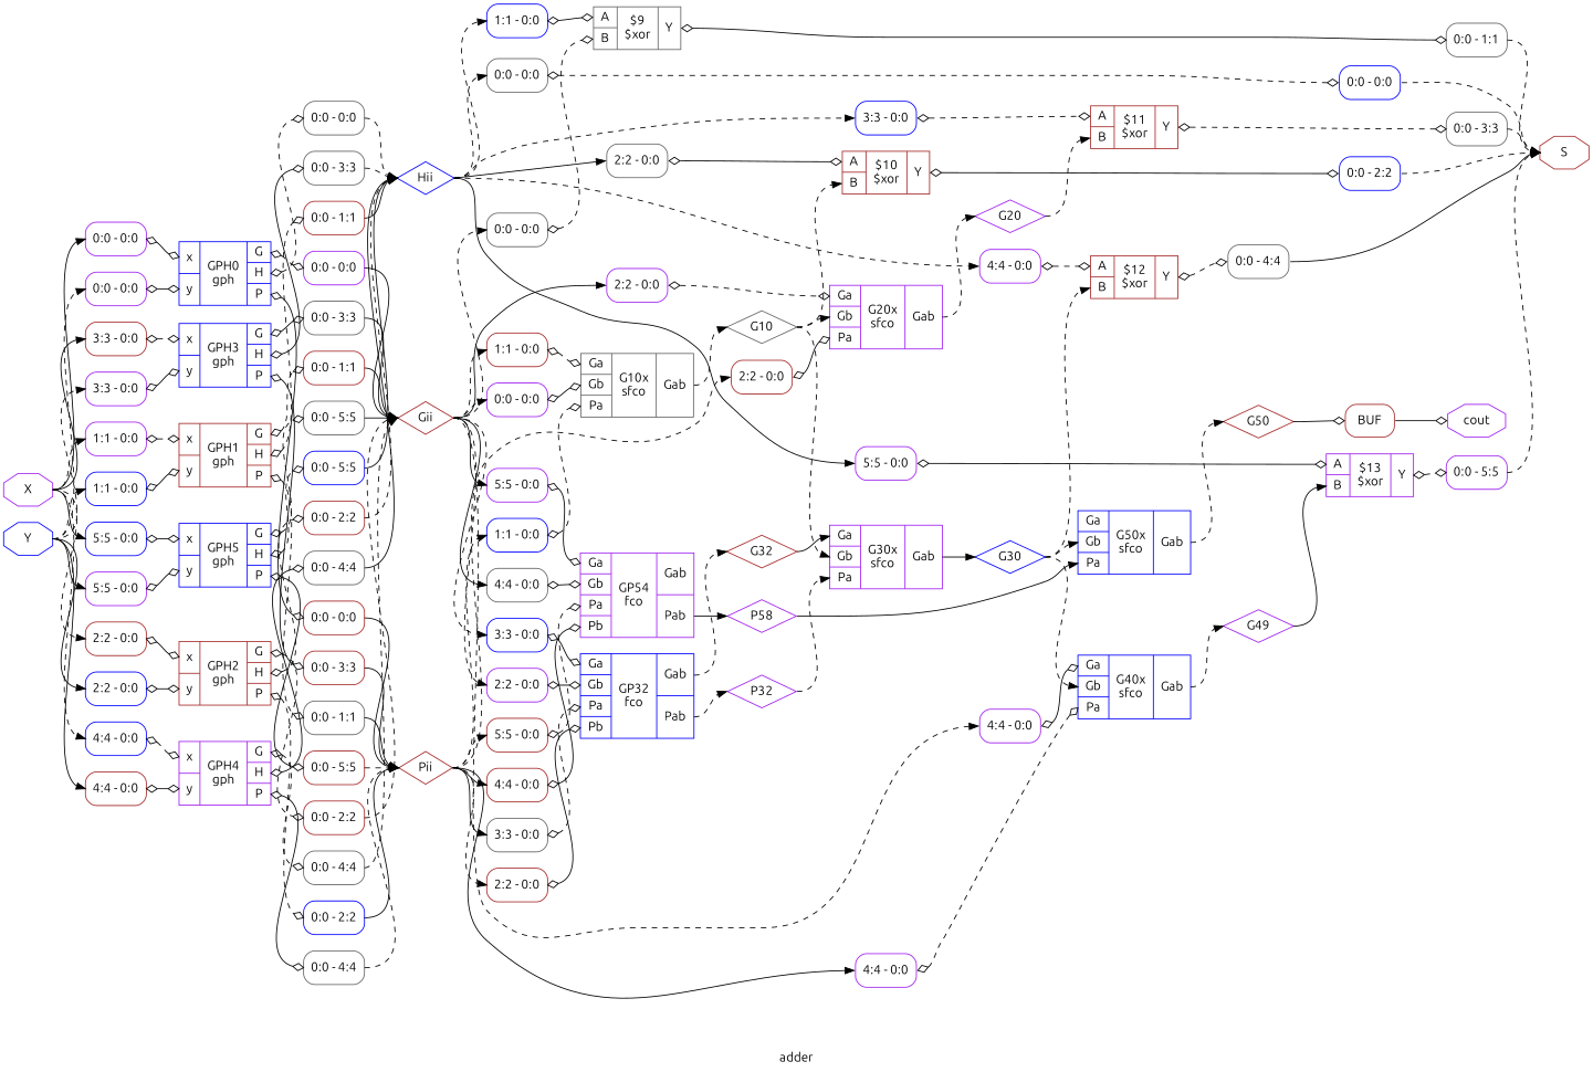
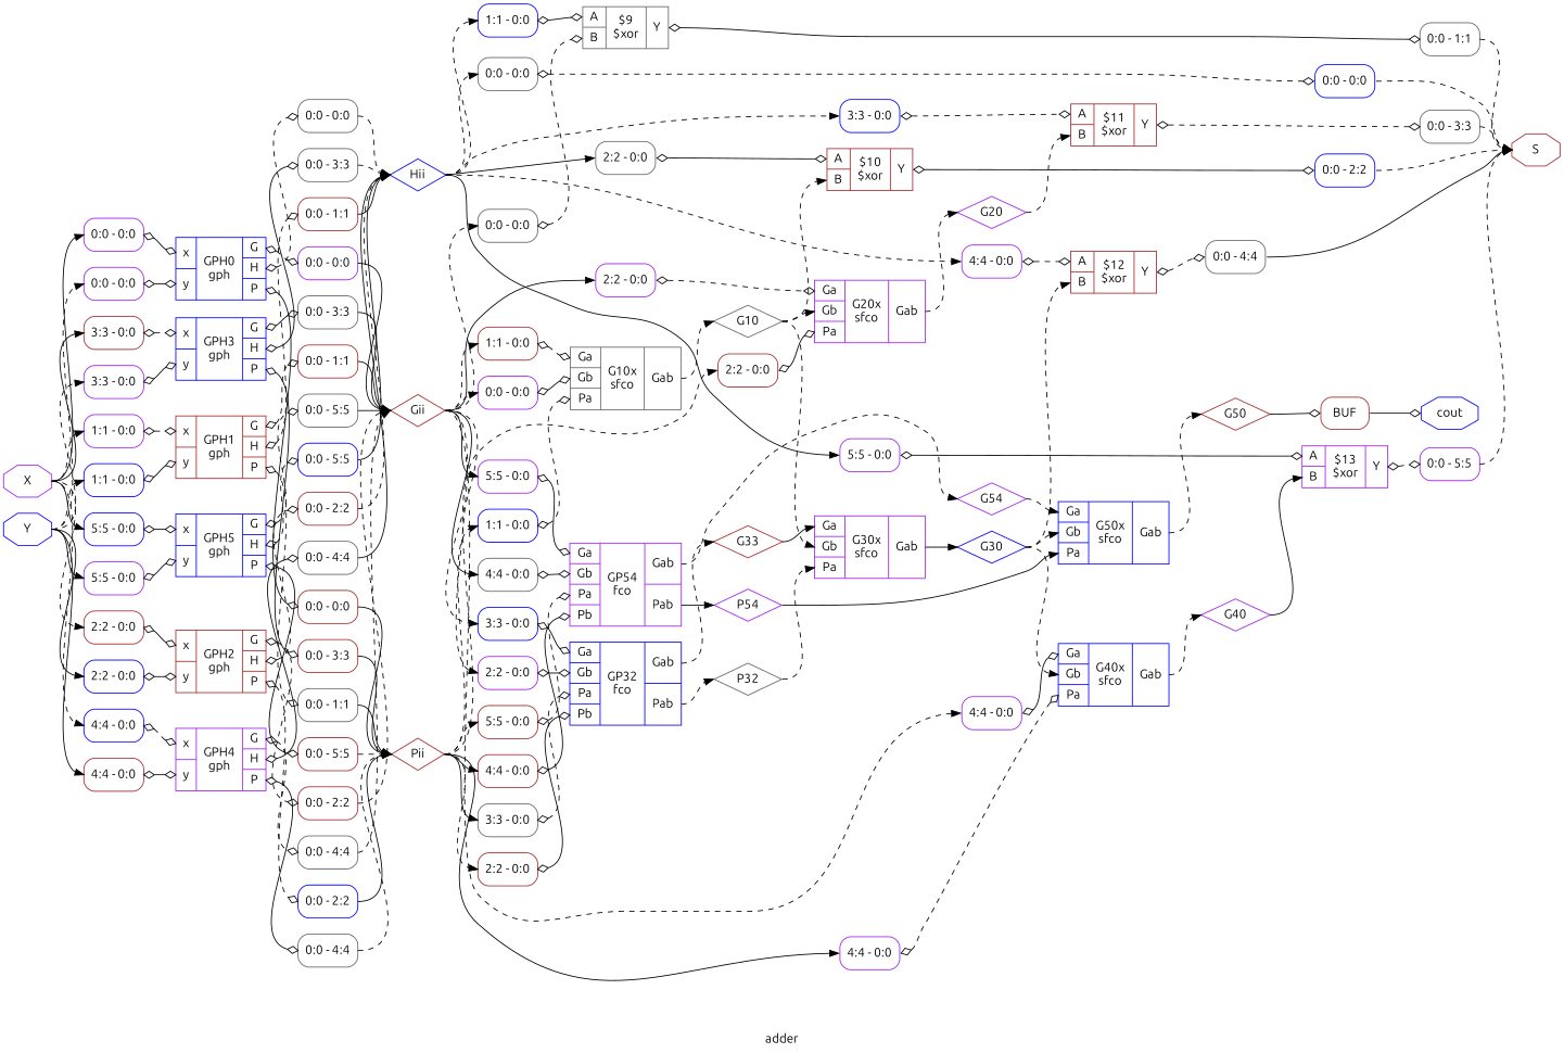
  digraph {
    fontname=Ubuntu
    label=adder
    rankdir=LR
    remincross=true
    node [color=brown fontname=Ubuntu shape=record style=rounded]
    edge [color=black fontname=Ubuntu headport=w style=dashed tailport=e]
    n1 [color=gray40 fontcolor=black label=G10 shape=diamond style=""]
    n2 [label="{{<p18> A|<p19> B}|$10\n$xor|{<p16> Y}}" style=""]
    n3 [color=purple label="{{<p25> Ga|<p26> Gb|<p27> Pa}|G20x\nsfco|{<p28> Gab}}" style=""]
    n4 [color=purple label="{{<p25> Ga|<p26> Gb|<p27> Pa}|G30x\nsfco|{<p28> Gab}}" style=""]
    n5 [color=blue label="<s0> 0:0 - 2:2 "]
    n6 [color=purple fontcolor=black label=G20 shape=diamond style=""]
    n7 [color=blue fontcolor=black label=G30 shape=diamond style=""]
    n8 [label="{{<p18> A|<p19> B}|$11\n$xor|{<p16> Y}}" style=""]
    n9 [color=gray40 label="<s0> 0:0 - 3:3 "]
    n10 [label="{{<p18> A|<p19> B}|$12\n$xor|{<p16> Y}}" style=""]
    n11 [color=blue label="{{<p25> Ga|<p26> Gb|<p27> Pa}|G40x\nsfco|{<p28> Gab}}" style=""]
    n12 [color=blue label="{{<p25> Ga|<p26> Gb|<p27> Pa}|G50x\nsfco|{<p28> Gab}}" style=""]
    n13 [color=gray40 label="<s0> 0:0 - 4:4 "]
-   n14 [color=purple fontcolor=black label=G49 shape=diamond style=""]
+   n14 [color=purple fontcolor=black label=G40 shape=diamond style=""]
    n15 [fontcolor=black label=G50 shape=diamond style=""]
-   n16 [fontcolor=black label=G32 shape=diamond style=""]
+   n16 [fontcolor=black label=G33 shape=diamond style=""]
    n17 [color=purple label="{{<p18> A|<p19> B}|$13\n$xor|{<p16> Y}}" style=""]
    n18 [color=purple label="<s0> 0:0 - 5:5 "]
    n19 [label=BUF shape=box]
-   n20 [color=purple fontcolor=black label=cout shape=octagon style=""]
+   n20 [color=blue fontcolor=black label=cout shape=octagon style=""]
+   n21 [color=purple fontcolor=black label=G54 shape=diamond style=""]
    n22 [fontcolor=black label=Gii shape=diamond style=""]
    n23 [color=gray40 label="<s0> 0:0 - 0:0 "]
    n24 [label="<s0> 1:1 - 0:0 "]
    n25 [color=purple label="<s0> 0:0 - 0:0 "]
    n26 [color=purple label="<s0> 2:2 - 0:0 "]
    n27 [color=purple label="<s0> 4:4 - 0:0 "]
    n28 [color=blue label="<s0> 3:3 - 0:0 "]
    n29 [color=purple label="<s0> 2:2 - 0:0 "]
    n30 [color=purple label="<s0> 5:5 - 0:0 "]
    n31 [color=gray40 label="<s0> 4:4 - 0:0 "]
    n32 [color=gray40 label="{{<p18> A|<p19> B}|$9\n$xor|{<p16> Y}}" style=""]
    n33 [color=gray40 label="{{<p25> Ga|<p26> Gb|<p27> Pa}|G10x\nsfco|{<p28> Gab}}" style=""]
    n34 [color=blue label="{{<p25> Ga|<p26> Gb|<p27> Pa|<p34> Pb}|GP32\nfco|{<p28> Gab|<p35> Pab}}" style=""]
    n35 [color=purple label="{{<p25> Ga|<p26> Gb|<p27> Pa|<p34> Pb}|GP54\nfco|{<p28> Gab|<p35> Pab}}" style=""]
    n36 [color=blue fontcolor=black label=Hii shape=diamond style=""]
    n37 [color=blue label="<s0> 1:1 - 0:0 "]
    n38 [color=gray40 label="<s0> 2:2 - 0:0 "]
    n39 [color=blue label="<s0> 3:3 - 0:0 "]
    n40 [color=purple label="<s0> 4:4 - 0:0 "]
    n41 [color=purple label="<s0> 5:5 - 0:0 "]
    n42 [color=gray40 label="<s0> 0:0 - 0:0 "]
    n43 [color=blue label="<s0> 0:0 - 0:0 "]
-   n44 [color=purple fontcolor=black label=P32 shape=diamond style=""]
-   n45 [color=purple fontcolor=black label=P58 shape=diamond style=""]
+   n44 [color=gray40 fontcolor=black label=P32 shape=diamond style=""]
+   n45 [color=purple fontcolor=black label=P54 shape=diamond style=""]
    n46 [fontcolor=black label=Pii shape=diamond style=""]
    n47 [color=blue label="<s0> 1:1 - 0:0 "]
    n48 [label="<s0> 2:2 - 0:0 "]
    n49 [color=purple label="<s0> 4:4 - 0:0 "]
    n50 [color=gray40 label="<s0> 3:3 - 0:0 "]
    n51 [label="<s0> 2:2 - 0:0 "]
    n52 [label="<s0> 5:5 - 0:0 "]
    n53 [label="<s0> 4:4 - 0:0 "]
    n54 [fontcolor=black label=S shape=octagon style=""]
    n55 [color=purple fontcolor=black label=X shape=octagon style=""]
    n56 [color=purple label="<s0> 0:0 - 0:0 "]
    n57 [color=purple label="<s0> 1:1 - 0:0 "]
    n58 [label="<s0> 2:2 - 0:0 "]
    n59 [label="<s0> 3:3 - 0:0 "]
    n60 [color=blue label="<s0> 4:4 - 0:0 "]
    n61 [color=blue label="<s0> 5:5 - 0:0 "]
    n62 [color=blue label="{{<p38> x|<p39> y}|GPH0\ngph|{<p40> G|<p41> H|<p42> P}}" style=""]
    n63 [label="{{<p38> x|<p39> y}|GPH1\ngph|{<p40> G|<p41> H|<p42> P}}" style=""]
    n64 [label="{{<p38> x|<p39> y}|GPH2\ngph|{<p40> G|<p41> H|<p42> P}}" style=""]
    n65 [color=blue label="{{<p38> x|<p39> y}|GPH3\ngph|{<p40> G|<p41> H|<p42> P}}" style=""]
    n66 [color=purple label="{{<p38> x|<p39> y}|GPH4\ngph|{<p40> G|<p41> H|<p42> P}}" style=""]
    n67 [color=blue label="{{<p38> x|<p39> y}|GPH5\ngph|{<p40> G|<p41> H|<p42> P}}" style=""]
    n68 [color=blue fontcolor=black label=Y shape=octagon style=""]
    n69 [color=purple label="<s0> 0:0 - 0:0 "]
    n70 [color=blue label="<s0> 1:1 - 0:0 "]
    n71 [color=blue label="<s0> 2:2 - 0:0 "]
    n72 [color=purple label="<s0> 3:3 - 0:0 "]
    n73 [label="<s0> 4:4 - 0:0 "]
    n74 [color=purple label="<s0> 5:5 - 0:0 "]
    n75 [color=gray40 label="<s0> 0:0 - 1:1 "]
    n76 [color=purple label="<s0> 0:0 - 0:0 "]
    n77 [color=gray40 label="<s0> 0:0 - 0:0 "]
    n78 [label="<s0> 0:0 - 0:0 "]
    n79 [label="<s0> 0:0 - 1:1 "]
    n80 [label="<s0> 0:0 - 1:1 "]
    n81 [color=gray40 label="<s0> 0:0 - 1:1 "]
    n82 [label="<s0> 0:0 - 2:2 "]
    n83 [label="<s0> 0:0 - 2:2 "]
    n84 [color=blue label="<s0> 0:0 - 2:2 "]
    n85 [color=gray40 label="<s0> 0:0 - 3:3 "]
    n86 [color=gray40 label="<s0> 0:0 - 3:3 "]
    n87 [label="<s0> 0:0 - 3:3 "]
    n88 [color=gray40 label="<s0> 0:0 - 4:4 "]
    n89 [color=gray40 label="<s0> 0:0 - 4:4 "]
    n90 [color=gray40 label="<s0> 0:0 - 4:4 "]
    n91 [color=gray40 label="<s0> 0:0 - 5:5 "]
    n92 [color=blue label="<s0> 0:0 - 5:5 "]
    n93 [label="<s0> 0:0 - 5:5 "]
    n1 -> n2 [headport="p19:w"]
    n1 -> n3 [headport="p26:w"]
    n1 -> n4 [headport="p26:w"]
    n2 -> n5 [arrowhead=odiamond arrowtail=odiamond dir=both style=solid tailport="p16:e"]
    n3 -> n6 [tailport="p28:e"]
    n4 -> n7 [style=solid tailport="p28:e"]
    n5 -> n54 [tailport="s0:e"]
    n6 -> n8 [headport="p19:w"]
    n7 -> n10 [headport="p19:w"]
    n7 -> n11 [headport="p26:w"]
    n7 -> n12 [headport="p26:w"]
    n8 -> n9 [arrowhead=odiamond arrowtail=odiamond dir=both tailport="p16:e"]
    n9 -> n54 [tailport="s0:e"]
    n10 -> n13 [arrowhead=odiamond arrowtail=odiamond dir=both tailport="p16:e"]
    n11 -> n14 [tailport="p28:e"]
    n12 -> n15 [tailport="p28:e"]
    n13 -> n54 [style=solid tailport="s0:e"]
    n14 -> n17 [headport="p19:w" style=solid]
    n15 -> n19 [arrowhead=odiamond headport="w:w" style=solid]
    n16 -> n4 [headport="p25:w" style=solid]
    n17 -> n18 [arrowhead=odiamond arrowtail=odiamond dir=both tailport="p16:e"]
    n18 -> n54 [tailport="s0:e"]
    n19 -> n20 [arrowhead=odiamond style=solid tailport="e:e"]
+   n21 -> n12 [headport="p25:w"]
    n22 -> n23 [headport="s0:w"]
    n22 -> n24 [headport="s0:w"]
    n22 -> n25 [headport="s0:w"]
    n22 -> n26 [headport="s0:w" style=solid]
    n22 -> n27 [headport="s0:w"]
    n22 -> n28 [headport="s0:w"]
    n22 -> n29 [headport="s0:w"]
    n22 -> n30 [headport="s0:w" style=solid]
    n22 -> n31 [headport="s0:w" style=solid]
    n23 -> n32 [arrowhead=odiamond arrowtail=odiamond dir=both headport="p19:w"]
    n24 -> n33 [arrowhead=odiamond arrowtail=odiamond dir=both headport="p25:w"]
    n25 -> n33 [arrowhead=odiamond arrowtail=odiamond dir=both headport="p26:w" style=solid]
    n26 -> n3 [arrowhead=odiamond arrowtail=odiamond dir=both headport="p25:w"]
    n27 -> n11 [arrowhead=odiamond arrowtail=odiamond dir=both headport="p25:w" style=solid]
    n28 -> n34 [arrowhead=odiamond arrowtail=odiamond dir=both headport="p25:w" style=solid]
    n29 -> n34 [arrowhead=odiamond arrowtail=odiamond dir=both headport="p26:w" style=solid]
    n30 -> n35 [arrowhead=odiamond arrowtail=odiamond dir=both headport="p25:w" style=solid]
    n31 -> n35 [arrowhead=odiamond arrowtail=odiamond dir=both headport="p26:w" style=solid]
    n32 -> n75 [arrowhead=odiamond arrowtail=odiamond dir=both style=solid tailport="p16:e"]
    n33 -> n1 [tailport="p28:e"]
    n34 -> n16 [tailport="p28:e"]
    n34 -> n44 [tailport="p35:e"]
+   n35 -> n21 [tailport="p28:e"]
    n35 -> n45 [style=solid tailport="p35:e"]
    n36 -> n37 [headport="s0:w"]
    n36 -> n38 [headport="s0:w" style=solid]
    n36 -> n39 [headport="s0:w"]
    n36 -> n40 [headport="s0:w"]
    n36 -> n41 [headport="s0:w" style=solid]
    n36 -> n42 [headport="s0:w"]
    n37 -> n32 [arrowhead=odiamond arrowtail=odiamond dir=both headport="p18:w" style=solid]
    n38 -> n2 [arrowhead=odiamond arrowtail=odiamond dir=both headport="p18:w" style=solid]
    n39 -> n8 [arrowhead=odiamond arrowtail=odiamond dir=both headport="p18:w"]
    n40 -> n10 [arrowhead=odiamond arrowtail=odiamond dir=both headport="p18:w"]
    n41 -> n17 [arrowhead=odiamond arrowtail=odiamond dir=both headport="p18:w" style=solid]
    n42 -> n43 [arrowhead=odiamond arrowtail=odiamond dir=both]
    n43 -> n54 [tailport="s0:e"]
    n44 -> n4 [headport="p27:w"]
    n45 -> n12 [headport="p27:w" style=solid]
    n46 -> n47 [headport="s0:w"]
    n46 -> n48 [headport="s0:w"]
    n46 -> n49 [headport="s0:w" style=solid]
    n46 -> n50 [headport="s0:w" style=solid]
    n46 -> n51 [headport="s0:w"]
    n46 -> n52 [headport="s0:w"]
    n46 -> n53 [headport="s0:w" style=solid]
    n47 -> n33 [arrowhead=odiamond arrowtail=odiamond dir=both headport="p27:w"]
    n48 -> n3 [arrowhead=odiamond arrowtail=odiamond dir=both headport="p27:w" style=solid]
    n49 -> n11 [arrowhead=odiamond arrowtail=odiamond dir=both headport="p27:w"]
    n50 -> n34 [arrowhead=odiamond arrowtail=odiamond dir=both headport="p27:w"]
    n51 -> n34 [arrowhead=odiamond arrowtail=odiamond dir=both headport="p34:w" style=solid]
    n52 -> n35 [arrowhead=odiamond arrowtail=odiamond dir=both headport="p27:w"]
    n53 -> n35 [arrowhead=odiamond arrowtail=odiamond dir=both headport="p34:w" style=solid]
    n55 -> n56 [headport="s0:w" style=solid]
    n55 -> n57 [headport="s0:w"]
    n55 -> n58 [headport="s0:w"]
    n55 -> n59 [headport="s0:w" style=solid]
    n55 -> n60 [headport="s0:w"]
    n55 -> n61 [headport="s0:w" style=solid]
    n56 -> n62 [arrowhead=odiamond arrowtail=odiamond dir=both headport="p38:w" style=solid]
    n57 -> n63 [arrowhead=odiamond arrowtail=odiamond dir=both headport="p38:w"]
    n58 -> n64 [arrowhead=odiamond arrowtail=odiamond dir=both headport="p38:w" style=solid]
    n59 -> n65 [arrowhead=odiamond arrowtail=odiamond dir=both headport="p38:w"]
    n60 -> n66 [arrowhead=odiamond arrowtail=odiamond dir=both headport="p38:w"]
    n61 -> n67 [arrowhead=odiamond arrowtail=odiamond dir=both headport="p38:w" style=solid]
    n62 -> n76 [arrowhead=odiamond arrowtail=odiamond dir=both tailport="p40:e"]
    n62 -> n77 [arrowhead=odiamond arrowtail=odiamond dir=both tailport="p41:e"]
    n62 -> n78 [arrowhead=odiamond arrowtail=odiamond dir=both style=solid tailport="p42:e"]
    n63 -> n79 [arrowhead=odiamond arrowtail=odiamond dir=both tailport="p40:e"]
    n63 -> n80 [arrowhead=odiamond arrowtail=odiamond dir=both tailport="p41:e"]
    n63 -> n81 [arrowhead=odiamond arrowtail=odiamond dir=both tailport="p42:e"]
    n64 -> n82 [arrowhead=odiamond arrowtail=odiamond dir=both tailport="p40:e"]
    n64 -> n83 [arrowhead=odiamond arrowtail=odiamond dir=both tailport="p41:e"]
    n64 -> n84 [arrowhead=odiamond arrowtail=odiamond dir=both tailport="p42:e"]
    n65 -> n85 [arrowhead=odiamond arrowtail=odiamond dir=both style=solid tailport="p40:e"]
    n65 -> n86 [arrowhead=odiamond arrowtail=odiamond dir=both style=solid tailport="p41:e"]
    n65 -> n87 [arrowhead=odiamond arrowtail=odiamond dir=both style=solid tailport="p42:e"]
    n66 -> n88 [arrowhead=odiamond arrowtail=odiamond dir=both tailport="p40:e"]
    n66 -> n89 [arrowhead=odiamond arrowtail=odiamond dir=both style=solid tailport="p41:e"]
    n66 -> n90 [arrowhead=odiamond arrowtail=odiamond dir=both style=solid tailport="p42:e"]
    n67 -> n91 [arrowhead=odiamond arrowtail=odiamond dir=both tailport="p40:e"]
    n67 -> n92 [arrowhead=odiamond arrowtail=odiamond dir=both tailport="p41:e"]
    n67 -> n93 [arrowhead=odiamond arrowtail=odiamond dir=both style=solid tailport="p42:e"]
    n68 -> n69 [headport="s0:w"]
    n68 -> n70 [headport="s0:w"]
    n68 -> n71 [headport="s0:w" style=solid]
    n68 -> n72 [headport="s0:w"]
    n68 -> n73 [headport="s0:w" style=solid]
    n68 -> n74 [headport="s0:w" style=solid]
    n69 -> n62 [arrowhead=odiamond arrowtail=odiamond dir=both headport="p39:w" style=solid]
    n70 -> n63 [arrowhead=odiamond arrowtail=odiamond dir=both headport="p39:w" style=solid]
    n71 -> n64 [arrowhead=odiamond arrowtail=odiamond dir=both headport="p39:w" style=solid]
    n72 -> n65 [arrowhead=odiamond arrowtail=odiamond dir=both headport="p39:w" style=solid]
    n73 -> n66 [arrowhead=odiamond arrowtail=odiamond dir=both headport="p39:w" style=solid]
    n74 -> n67 [arrowhead=odiamond arrowtail=odiamond dir=both headport="p39:w" style=solid]
    n75 -> n54 [tailport="s0:e"]
    n76 -> n22 [style=solid tailport="s0:e"]
    n77 -> n36 [tailport="s0:e"]
    n78 -> n46 [style=solid tailport="s0:e"]
    n79 -> n22 [style=solid tailport="s0:e"]
    n80 -> n36 [style=solid tailport="s0:e"]
    n81 -> n46 [style=solid tailport="s0:e"]
    n82 -> n22 [tailport="s0:e"]
    n83 -> n36 [tailport="s0:e"]
    n84 -> n46 [style=solid tailport="s0:e"]
    n85 -> n22 [style=solid tailport="s0:e"]
    n86 -> n36 [tailport="s0:e"]
    n87 -> n46 [style=solid tailport="s0:e"]
    n88 -> n22 [tailport="s0:e"]
    n89 -> n36 [style=solid tailport="s0:e"]
    n90 -> n46 [tailport="s0:e"]
    n91 -> n22 [style=solid tailport="s0:e"]
    n92 -> n36 [style=solid tailport="s0:e"]
    n93 -> n46 [tailport="s0:e"]
  }
